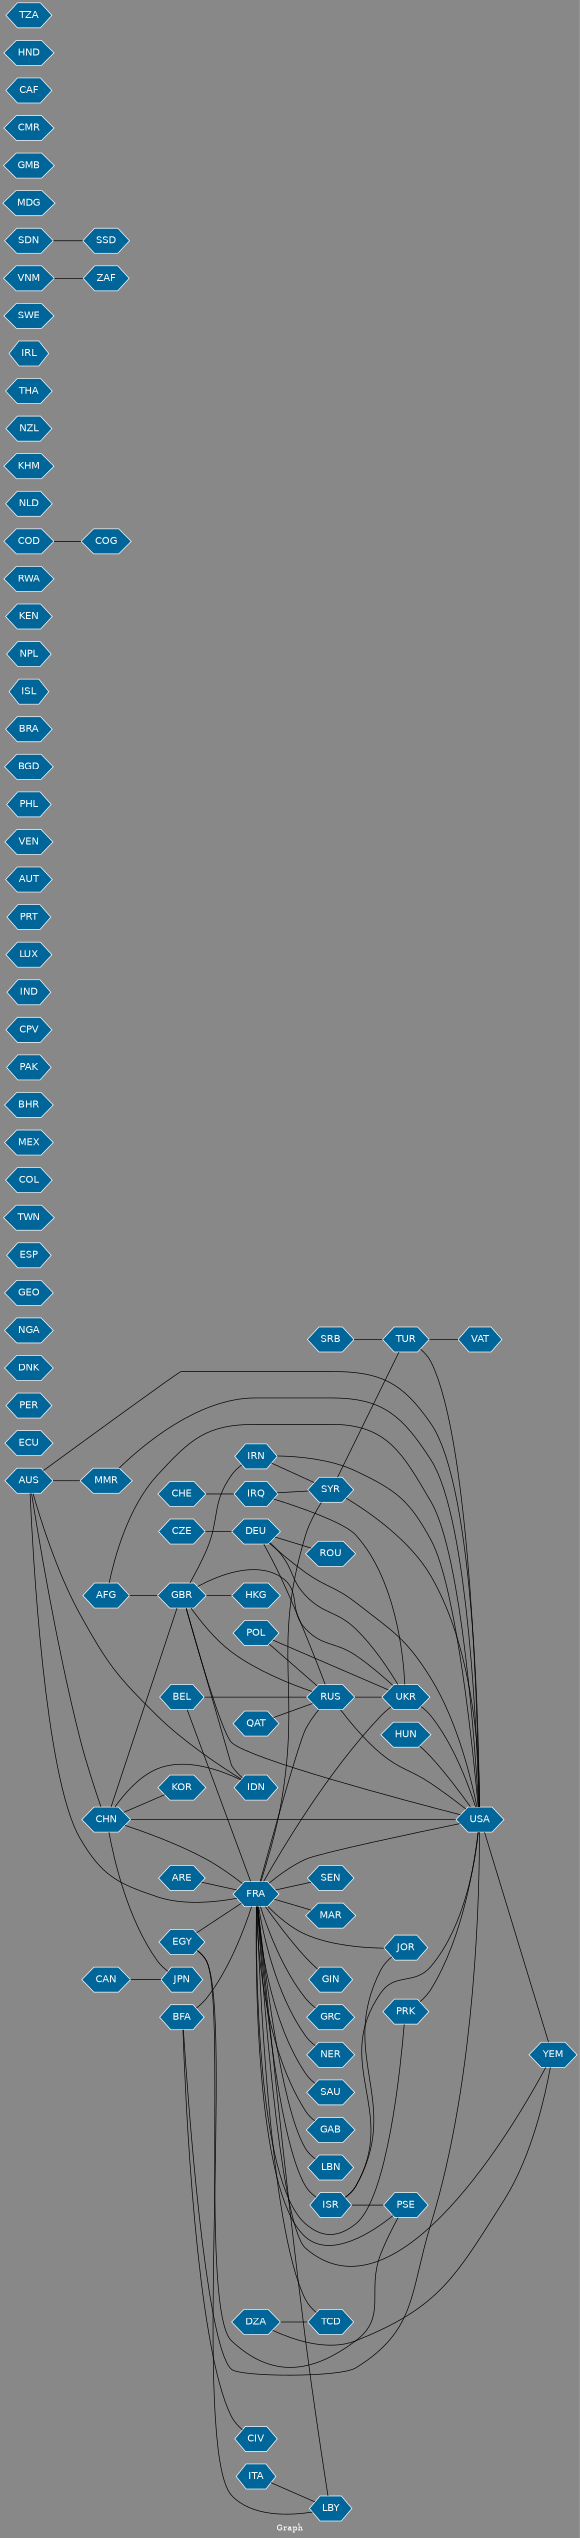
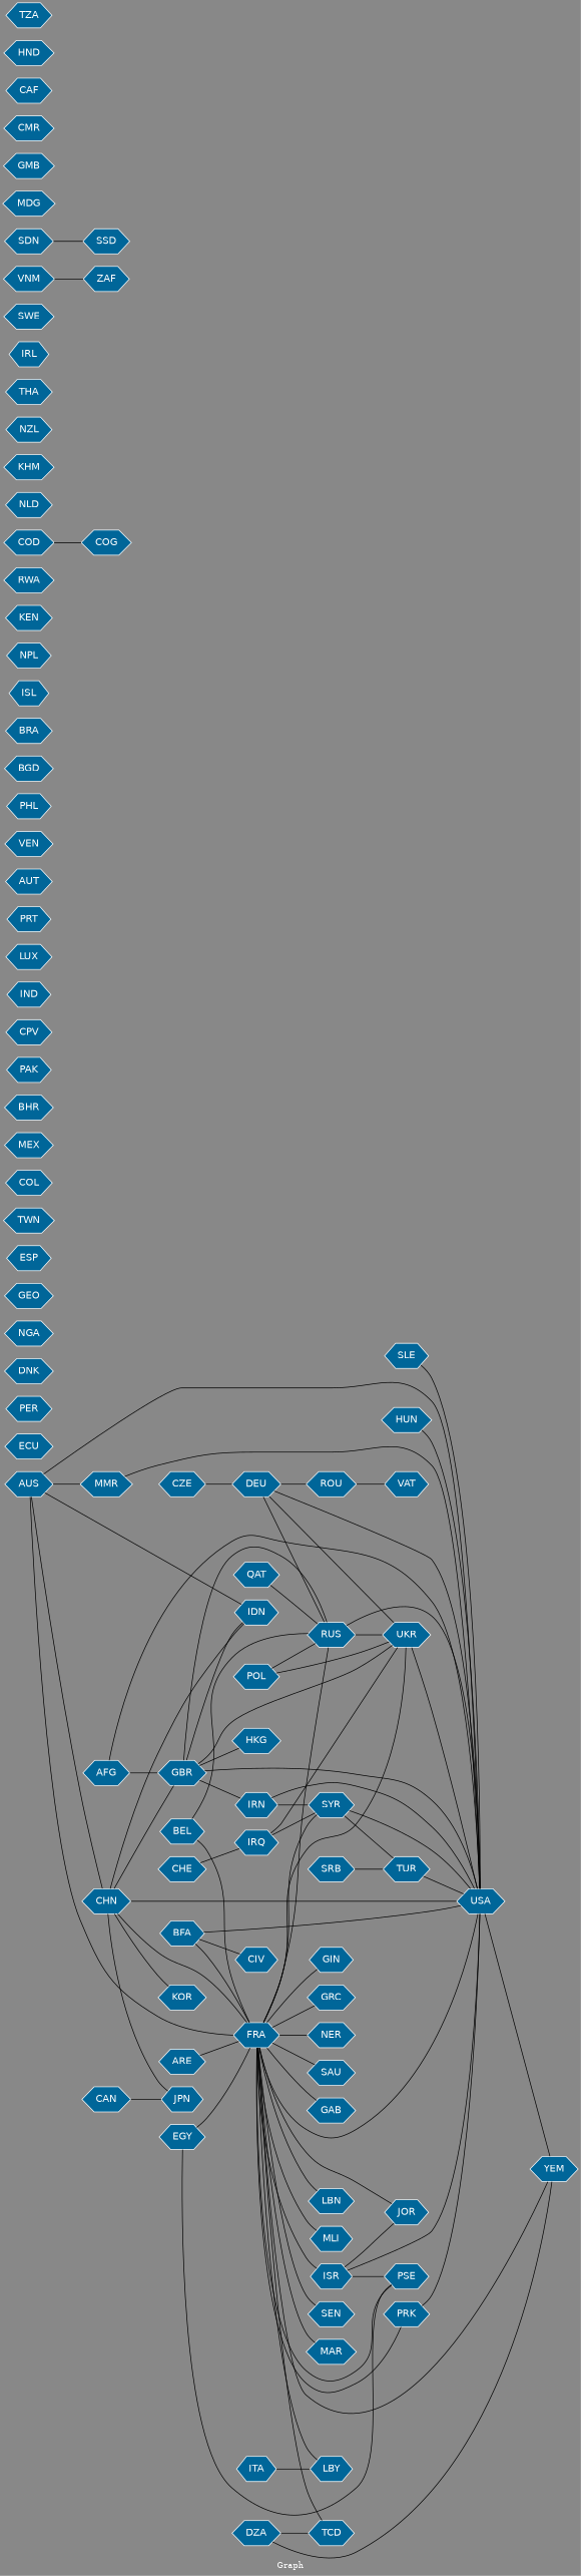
  graph {
    bgcolor="#888888"
    fontcolor=white
    fontsize=12
    label="Graph"
    rankdir=LR
    node [color=white fillcolor="#006699" fontcolor=white fontname=Helvetica shape=hexagon style=filled]
    edge [arrowhead=open color=black fontcolor=white fontname=Courier fontsize=12 weight=1]
    n1 [label=RUS]
    n2 [label=UKR]
    n3 [label=USA]
    n4 [label=YEM]
    n5 [label=DEU]
    n6 [label=ROU]
    n7 [label=ECU]
    n8 [label=CHN]
    n9 [label=JPN]
    n10 [label=FRA]
    n11 [label=GBR]
    n12 [label=KOR]
    n13 [label=IDN]
    n14 [label=JOR]
    n15 [label=SYR]
    n16 [label=LBY]
    n17 [label=ISR]
    n18 [label=PSE]
+   n19 [label=MLI]
    n20 [label=SEN]
    n21 [label=MAR]
    n22 [label=GIN]
    n23 [label=GRC]
    n24 [label=NER]
    n25 [label=PRK]
    n26 [label=SAU]
    n27 [label=GAB]
    n28 [label=TCD]
    n29 [label=LBN]
    n30 [label=IRN]
    n31 [label=HKG]
    n32 [label=AFG]
    n33 [label=TUR]
    n34 [label=VAT]
    n35 [label=PER]
    n36 [label=DNK]
    n37 [label=ITA]
    n38 [label=BFA]
    n39 [label=CIV]
    n40 [label=DZA]
    n41 [label=AUS]
    n42 [label=MMR]
    n43 [label=NGA]
    n44 [label=GEO]
    n45 [label=ESP]
    n46 [label=EGY]
    n47 [label=TWN]
    n48 [label=COL]
    n49 [label=MEX]
    n50 [label=BHR]
    n51 [label=BEL]
    n52 [label=QAT]
    n53 [label=PAK]
    n54 [label=CPV]
    n55 [label=IRQ]
    n56 [label=IND]
    n57 [label=LUX]
    n58 [label=PRT]
    n59 [label=CHE]
    n60 [label=AUT]
    n61 [label=VEN]
    n62 [label=PHL]
    n63 [label=BGD]
    n64 [label=BRA]
    n65 [label=CAN]
    n66 [label=ISL]
    n67 [label=NPL]
    n68 [label=KEN]
+   n69 [label=SLE]
    n70 [label=RWA]
    n71 [label=COD]
    n72 [label=COG]
    n73 [label=NLD]
    n74 [label=HUN]
    n75 [label=SRB]
    n76 [label=KHM]
    n77 [label=NZL]
    n78 [label=POL]
    n79 [label=THA]
    n80 [label=IRL]
    n81 [label=SWE]
    n82 [label=ZAF]
    n83 [label=VNM]
    n84 [label=SSD]
    n85 [label=SDN]
    n86 [label=CZE]
    n87 [label=MDG]
    n88 [label=GMB]
    n89 [label=ARE]
    n90 [label=CMR]
    n91 [label=CAF]
    n92 [label=HND]
    n93 [label=TZA]
    n1 -- n2 [weight=25]
    n1 -- n3 [weight=3]
    n2 -- n3 [weight=2]
    n3 -- n4 [weight=2]
    n5 -- n1 [weight=4]
    n5 -- n2 [weight=2]
    n5 -- n3
    n5 -- n6
    n8 -- n3 [weight=10]
    n8 -- n9 [weight=4]
    n8 -- n10
    n8 -- n11 [weight=3]
    n8 -- n12
    n8 -- n13
    n10 -- n1 [weight=13]
    n10 -- n2 [weight=2]
    n10 -- n3 [weight=4]
    n10 -- n4
    n10 -- n14
    n10 -- n15 [weight=4]
    n10 -- n16
    n10 -- n17 [weight=3]
    n10 -- n18 [weight=6]
+   n10 -- n19 [weight=2]
    n10 -- n20 [weight=4]
    n10 -- n21 [weight=2]
    n10 -- n22 [weight=2]
    n10 -- n23 [weight=2]
    n10 -- n24 [weight=2]
    n10 -- n25 [weight=2]
    n10 -- n26
    n10 -- n27
    n10 -- n28
    n10 -- n29
    n11 -- n1
    n11 -- n2
    n11 -- n3
    n11 -- n13
    n11 -- n30 [weight=3]
    n11 -- n31 [weight=2]
    n15 -- n3 [weight=3]
    n15 -- n33
    n17 -- n3
    n17 -- n14 [weight=3]
    n17 -- n18 [weight=24]
    n25 -- n3 [weight=5]
    n30 -- n3
    n30 -- n15
    n32 -- n3
    n32 -- n11 [weight=5]
    n33 -- n3
-   n33 -- n34 [weight=2]
+   n6 -- n34 [weight=2]
    n37 -- n16
    n38 -- n3
    n38 -- n10 [weight=4]
    n38 -- n39
    n40 -- n4
    n40 -- n28 [weight=7]
    n41 -- n3 [weight=2]
    n41 -- n8
    n41 -- n10
    n41 -- n13
    n41 -- n42 [weight=3]
    n42 -- n3
    n46 -- n10 [weight=2]
-   n46 -- n16 [weight=3]
    n46 -- n18
    n51 -- n1
    n51 -- n10 [weight=4]
    n52 -- n1
    n55 -- n2 [weight=6]
    n55 -- n15 [weight=3]
    n59 -- n55
    n65 -- n9
+   n69 -- n3
    n71 -- n72
    n74 -- n3
    n75 -- n33
    n78 -- n1 [weight=2]
    n78 -- n2 [weight=2]
    n83 -- n82
    n85 -- n84
    n86 -- n5
    n89 -- n10
  }
